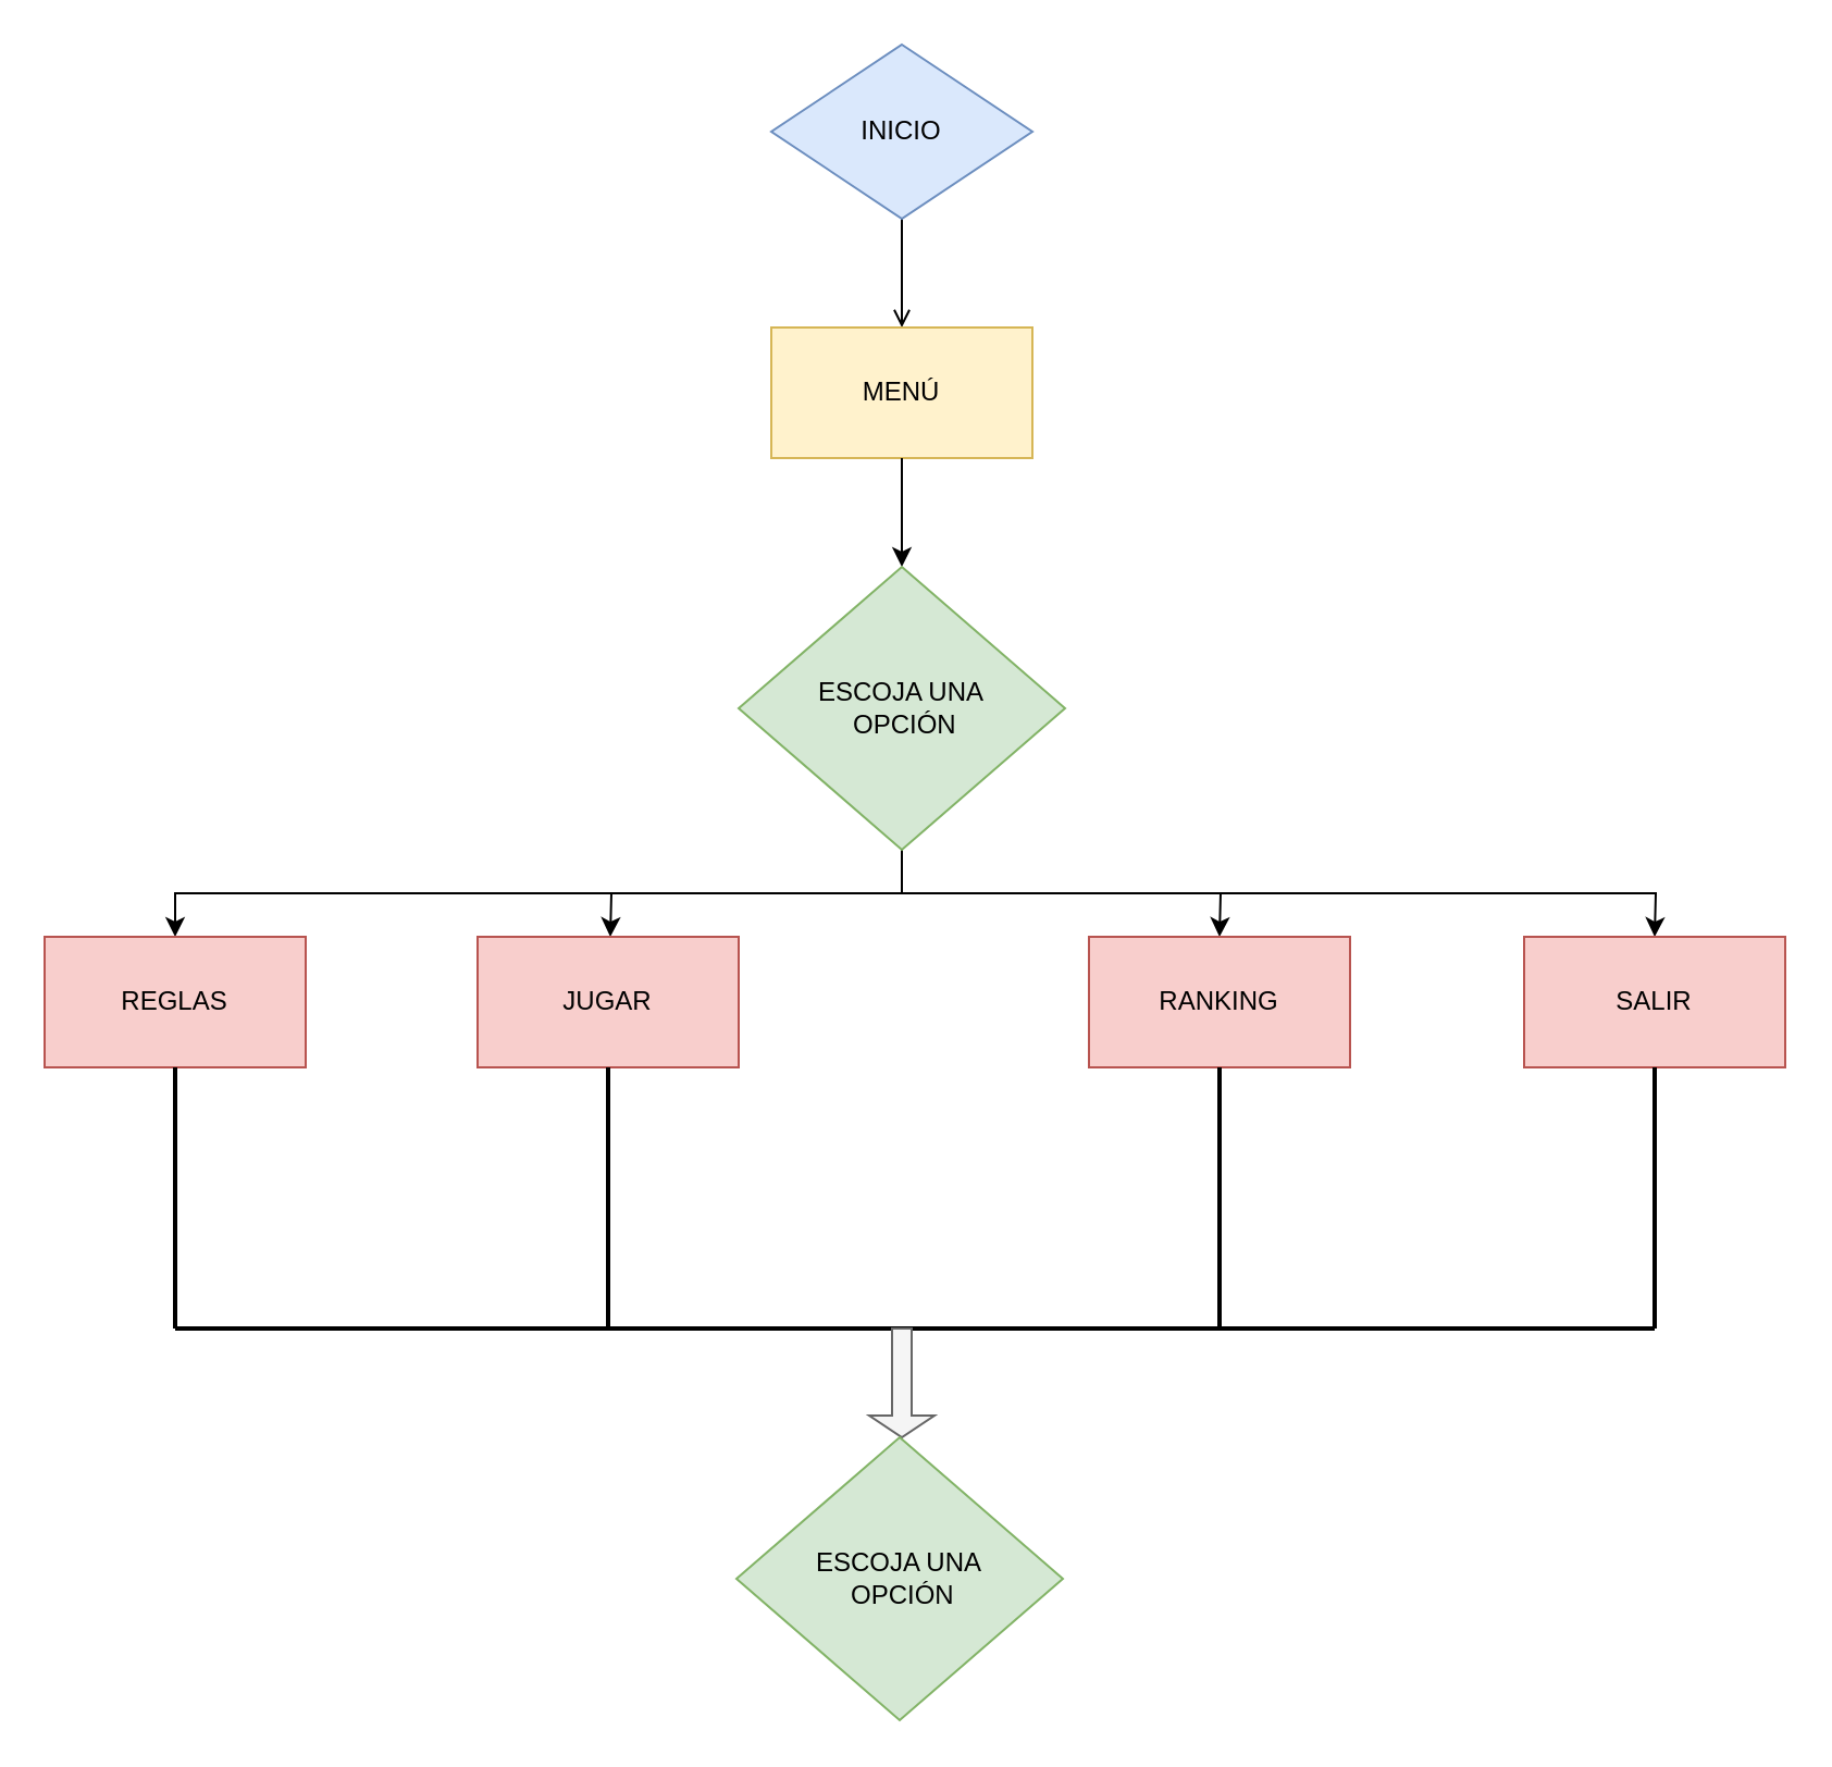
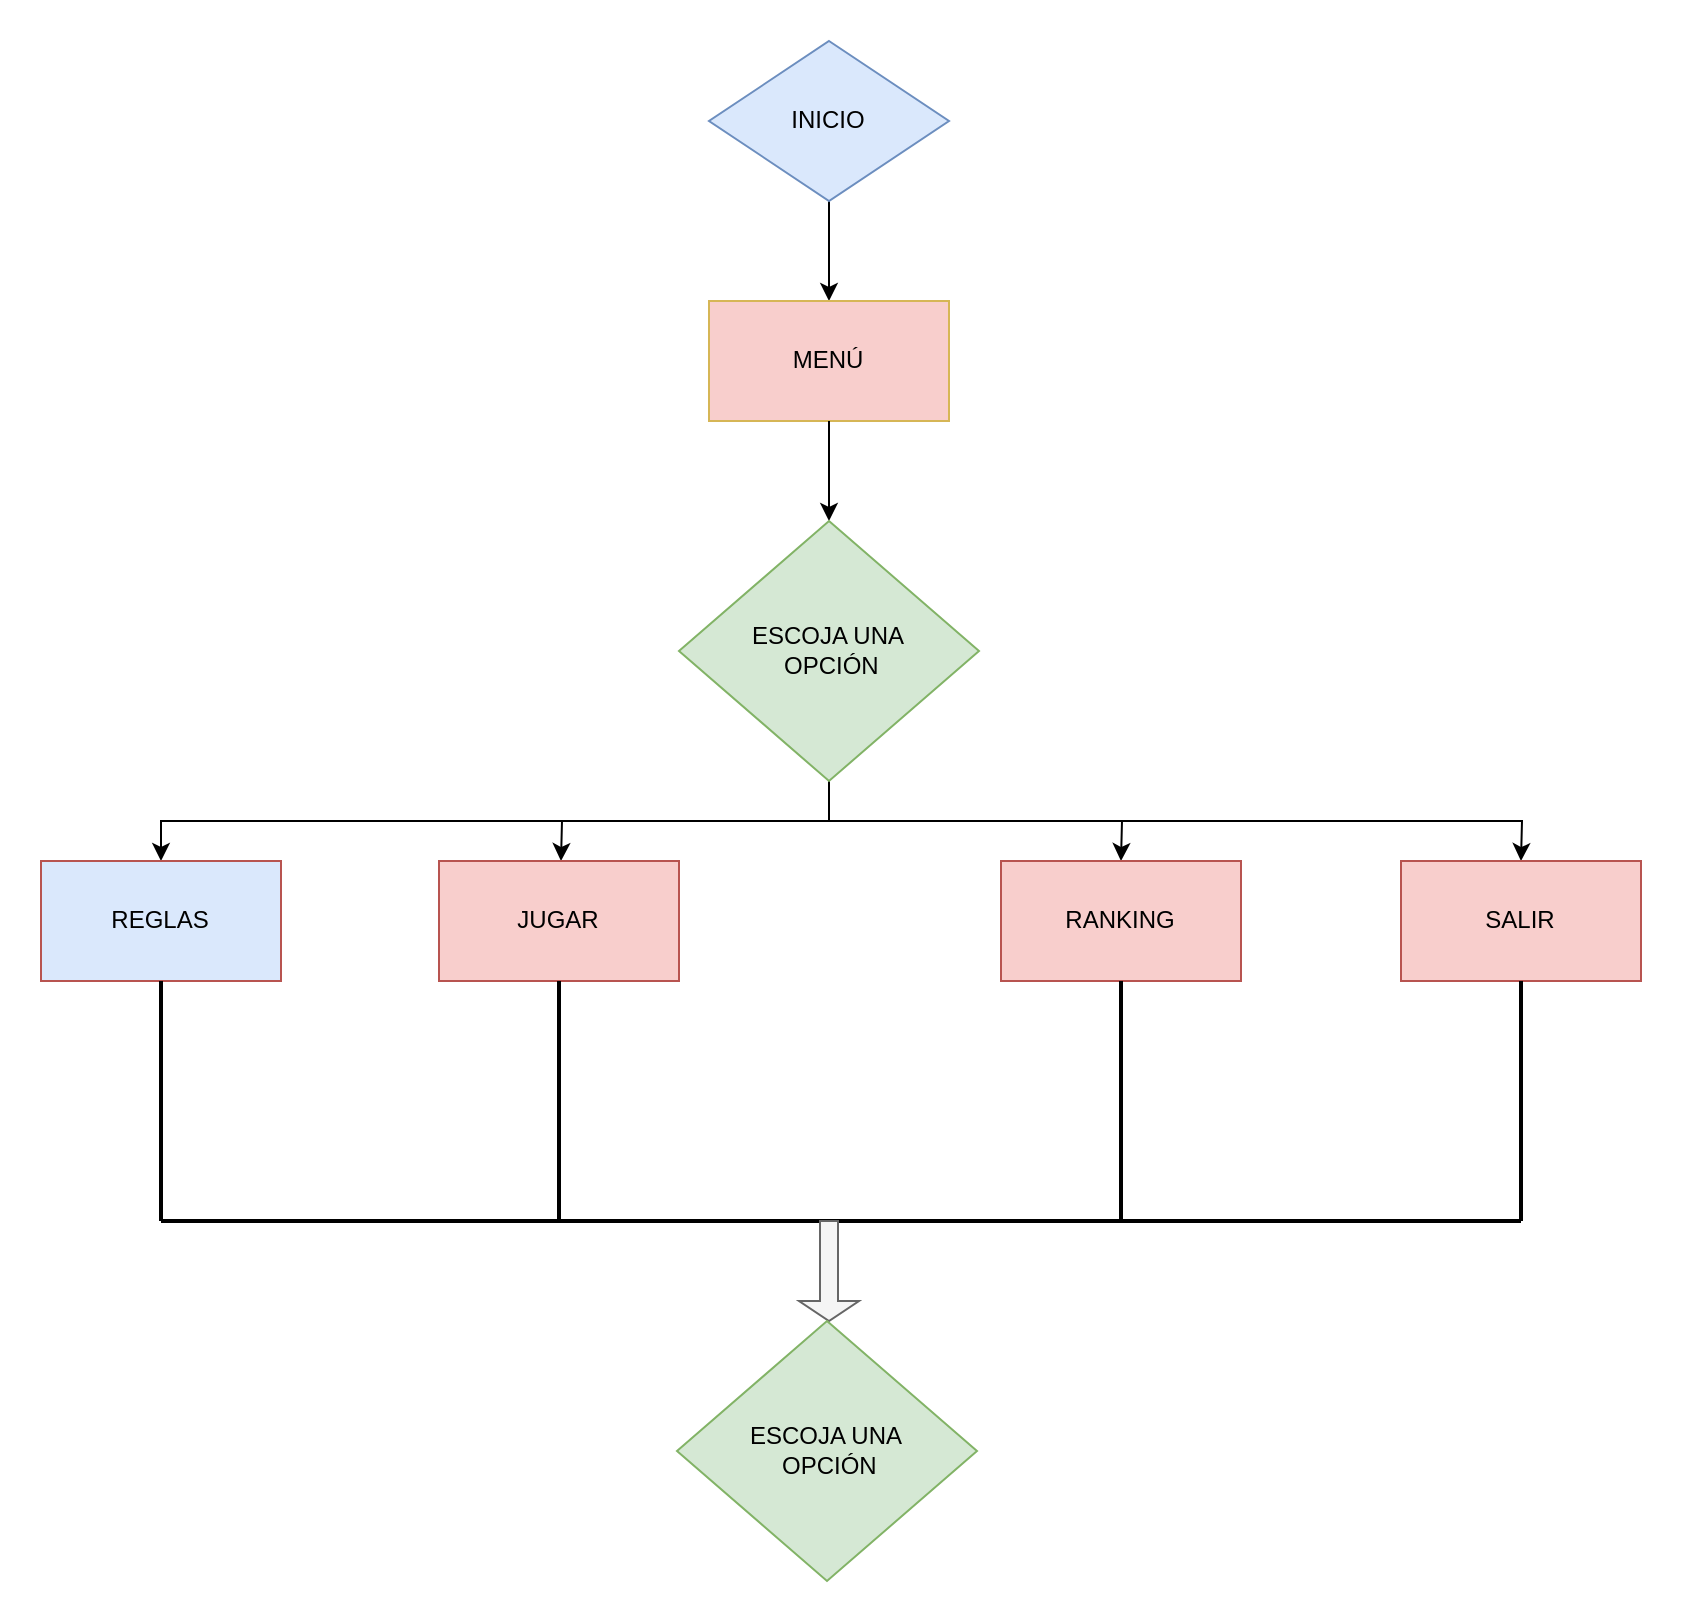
  <mxCell id="0" />
  <mxCell id="1" parent="0" />
- <mxCell id="2" style="edgeStyle=orthogonalEdgeStyle;rounded=0;orthogonalLoop=1;jettySize=auto;html=1;exitX=0.5;exitY=1;exitDx=0;exitDy=0;endArrow=open;" edge="1" parent="1" source="3" target="4"><mxGeometry relative="1" as="geometry"><mxPoint x="414" y="180" as="targetPoint" /></mxGeometry></mxCell>
+ <mxCell id="2" style="edgeStyle=orthogonalEdgeStyle;rounded=0;orthogonalLoop=1;jettySize=auto;html=1;exitX=0.5;exitY=1;exitDx=0;exitDy=0;" edge="1" parent="1" source="3" target="4"><mxGeometry relative="1" as="geometry"><mxPoint x="414" y="180" as="targetPoint" /></mxGeometry></mxCell>
  <mxCell id="3" value="INICIO" style="rhombus;whiteSpace=wrap;html=1;fillColor=#dae8fc;strokeColor=#6c8ebf;" vertex="1" parent="1"><mxGeometry x="354" y="20" width="120" height="80" as="geometry" /></mxCell>
- <mxCell id="4" value="MENÚ" style="rounded=0;whiteSpace=wrap;html=1;fillColor=#fff2cc;strokeColor=#d6b656;" vertex="1" parent="1"><mxGeometry x="354" y="150" width="120" height="60" as="geometry" /></mxCell>
+ <mxCell id="4" value="MENÚ" style="rounded=0;whiteSpace=wrap;html=1;fillColor=#f8cecc;strokeColor=#d6b656;" vertex="1" parent="1"><mxGeometry x="354" y="150" width="120" height="60" as="geometry" /></mxCell>
  <mxCell id="5" style="edgeStyle=orthogonalEdgeStyle;rounded=0;orthogonalLoop=1;jettySize=auto;html=1;" edge="1" parent="1"><mxGeometry relative="1" as="geometry"><mxPoint x="414" y="260" as="targetPoint" /><mxPoint x="414" y="210" as="sourcePoint" /></mxGeometry></mxCell>
  <mxCell id="6" style="edgeStyle=orthogonalEdgeStyle;rounded=0;orthogonalLoop=1;jettySize=auto;html=1;exitX=0.5;exitY=1;exitDx=0;exitDy=0;" edge="1" parent="1" source="10"><mxGeometry relative="1" as="geometry"><mxPoint x="80" y="430" as="targetPoint" /><Array as="points"><mxPoint x="414" y="410" /><mxPoint x="80" y="410" /></Array></mxGeometry></mxCell>
  <mxCell id="7" style="edgeStyle=orthogonalEdgeStyle;rounded=0;orthogonalLoop=1;jettySize=auto;html=1;exitX=0.5;exitY=1;exitDx=0;exitDy=0;" edge="1" parent="1" source="10"><mxGeometry relative="1" as="geometry"><mxPoint x="280" y="430" as="targetPoint" /></mxGeometry></mxCell>
  <mxCell id="8" style="edgeStyle=orthogonalEdgeStyle;rounded=0;orthogonalLoop=1;jettySize=auto;html=1;exitX=0.5;exitY=1;exitDx=0;exitDy=0;" edge="1" parent="1" source="10"><mxGeometry relative="1" as="geometry"><mxPoint x="760" y="430" as="targetPoint" /></mxGeometry></mxCell>
  <mxCell id="9" style="edgeStyle=orthogonalEdgeStyle;rounded=0;orthogonalLoop=1;jettySize=auto;html=1;exitX=0.5;exitY=1;exitDx=0;exitDy=0;" edge="1" parent="1" source="10"><mxGeometry relative="1" as="geometry"><mxPoint x="560" y="430" as="targetPoint" /></mxGeometry></mxCell>
  <mxCell id="10" value="ESCOJA UNA&lt;br&gt;&amp;nbsp;OPCIÓN" style="rhombus;whiteSpace=wrap;html=1;fillColor=#d5e8d4;strokeColor=#82b366;" vertex="1" parent="1"><mxGeometry x="339" y="260" width="150" height="130" as="geometry" /></mxCell>
- <mxCell id="11" value="REGLAS" style="rounded=0;whiteSpace=wrap;html=1;fillColor=#f8cecc;strokeColor=#b85450;" vertex="1" parent="1"><mxGeometry y="430" width="120" height="60" as="geometry" x="20" /></mxCell>
+ <mxCell id="11" value="REGLAS" style="rounded=0;whiteSpace=wrap;html=1;fillColor=#dae8fc;strokeColor=#b85450;" vertex="1" parent="1"><mxGeometry y="430" width="120" height="60" as="geometry" x="20" /></mxCell>
  <mxCell id="12" value="JUGAR" style="rounded=0;whiteSpace=wrap;html=1;fillColor=#f8cecc;strokeColor=#b85450;" vertex="1" parent="1"><mxGeometry x="219" y="430" width="120" height="60" as="geometry" /></mxCell>
  <mxCell id="13" value="SALIR" style="rounded=0;whiteSpace=wrap;html=1;fillColor=#f8cecc;strokeColor=#b85450;" vertex="1" parent="1"><mxGeometry x="700" y="430" width="120" height="60" as="geometry" /></mxCell>
  <mxCell id="14" value="RANKING" style="rounded=0;whiteSpace=wrap;html=1;fillColor=#f8cecc;strokeColor=#b85450;" vertex="1" parent="1"><mxGeometry x="500" y="430" width="120" height="60" as="geometry" /></mxCell>
  <mxCell id="15" value="" style="line;strokeWidth=2;direction=south;html=1;" vertex="1" parent="1"><mxGeometry x="274" y="490" width="10" height="120" as="geometry" /></mxCell>
  <mxCell id="16" value="" style="line;strokeWidth=2;direction=south;html=1;" vertex="1" parent="1"><mxGeometry x="555" y="490" width="10" height="120" as="geometry" /></mxCell>
  <mxCell id="17" value="" style="line;strokeWidth=2;direction=south;html=1;" vertex="1" parent="1"><mxGeometry x="755" y="490" width="10" height="120" as="geometry" /></mxCell>
  <mxCell id="18" value="" style="line;strokeWidth=2;direction=south;html=1;" vertex="1" parent="1"><mxGeometry x="75" y="490" width="10" height="120" as="geometry" /></mxCell>
  <mxCell id="19" value="" style="line;strokeWidth=2;html=1;shadow=0;" vertex="1" parent="1"><mxGeometry x="350" y="605" width="160" height="10" as="geometry" /></mxCell>
  <mxCell id="20" value="" style="line;strokeWidth=2;html=1;shadow=0;" vertex="1" parent="1"><mxGeometry x="124" y="605" width="160" height="10" as="geometry" /></mxCell>
  <mxCell id="21" value="" style="line;strokeWidth=2;html=1;shadow=0;" vertex="1" parent="1"><mxGeometry x="85" y="605" width="160" height="10" as="geometry" /></mxCell>
  <mxCell id="22" value="" style="line;strokeWidth=2;html=1;shadow=0;" vertex="1" parent="1"><mxGeometry x="274" y="605" width="160" height="10" as="geometry" /></mxCell>
  <mxCell id="23" value="" style="line;strokeWidth=2;html=1;shadow=0;" vertex="1" parent="1"><mxGeometry x="510" y="605" width="160" height="10" as="geometry" /></mxCell>
  <mxCell id="24" value="" style="line;strokeWidth=2;html=1;shadow=0;" vertex="1" parent="1"><mxGeometry x="595" y="605" width="160" height="10" as="geometry" /></mxCell>
  <mxCell id="25" value="" style="line;strokeWidth=2;html=1;shadow=0;" vertex="1" parent="1"><mxGeometry x="600" y="605" width="160" height="10" as="geometry" /></mxCell>
  <mxCell id="26" value="" style="line;strokeWidth=2;html=1;shadow=0;" vertex="1" parent="1"><mxGeometry x="80" y="605" width="160" height="10" as="geometry" /></mxCell>
  <mxCell id="27" value="" style="shape=singleArrow;direction=south;whiteSpace=wrap;html=1;shadow=0;fillColor=#f5f5f5;fontColor=#333333;strokeColor=#666666;" vertex="1" parent="1"><mxGeometry x="399" y="610" width="30" height="50" as="geometry" /></mxCell>
  <mxCell id="28" value="ESCOJA UNA&lt;br&gt;&amp;nbsp;OPCIÓN" style="rhombus;whiteSpace=wrap;html=1;fillColor=#d5e8d4;strokeColor=#82b366;" vertex="1" parent="1"><mxGeometry x="338" y="660" width="150" height="130" as="geometry" /></mxCell>
